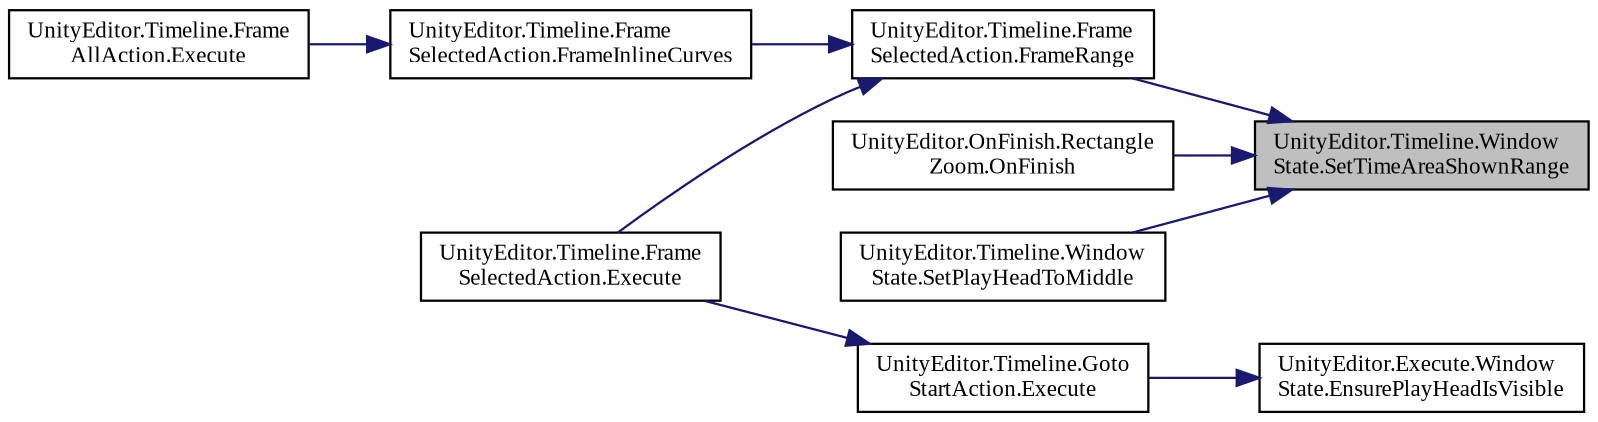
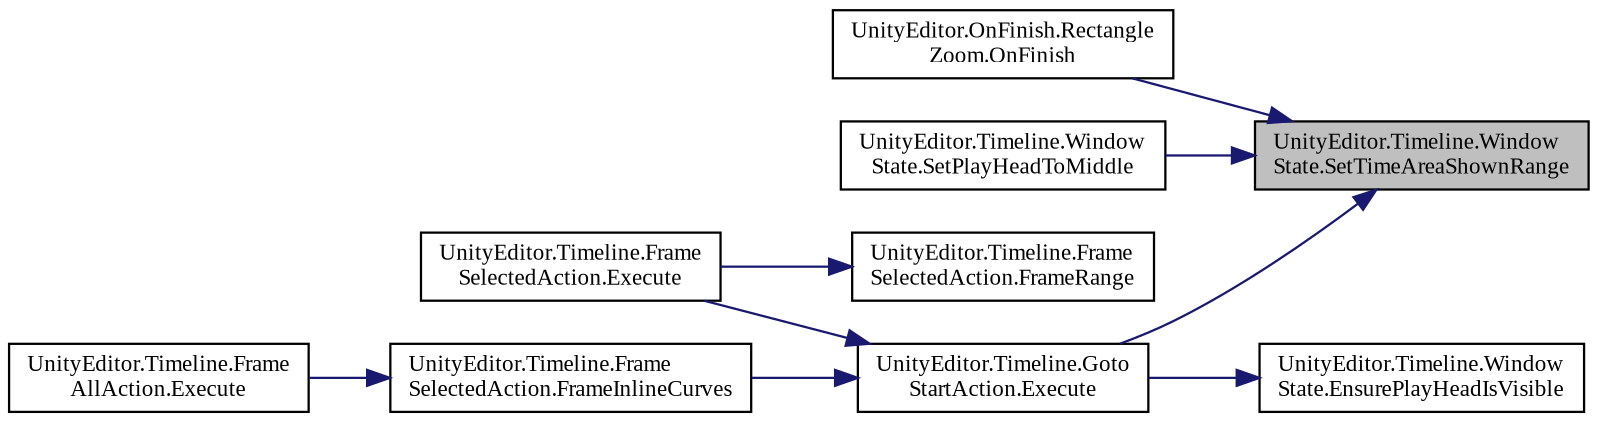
  digraph {
    fontname="Liberation Serif"
    rankdir=RL
    node [color=black fillcolor=white fontname="Liberation Serif" fontsize=10 shape=record style=filled]
    edge [color=midnightblue dir=back fontname="Liberation Serif" fontsize=10 labelfontname=Helvetica labelfontsize=10 style=solid]
    n1 [fillcolor=grey75 fontcolor=black height=0.2 label="UnityEditor.Timeline.Window\lState.SetTimeAreaShownRange" width=0.4]
    n2 [height=0.2 label="UnityEditor.Timeline.Frame\lSelectedAction.FrameRange" width=0.4]
    n3 [height=0.2 label="UnityEditor.OnFinish.Rectangle\lZoom.OnFinish" width=0.4]
    n4 [height=0.2 label="UnityEditor.Timeline.Window\lState.SetPlayHeadToMiddle" width=0.4]
-   n5 [height=0.2 label="UnityEditor.Execute.Window\lState.EnsurePlayHeadIsVisible" width=0.4]
+   n5 [height=0.2 label="UnityEditor.Timeline.Window\lState.EnsurePlayHeadIsVisible" width=0.4]
    n6 [height=0.2 label="UnityEditor.Timeline.Goto\lStartAction.Execute" width=0.4]
    n7 [height=0.2 label="UnityEditor.Timeline.Frame\lSelectedAction.Execute" width=0.4]
    n8 [height=0.2 label="UnityEditor.Timeline.Frame\lSelectedAction.FrameInlineCurves" width=0.4]
    n9 [height=0.2 label="UnityEditor.Timeline.Frame\lAllAction.Execute" width=0.4]
-   n1 -> n2
+   n1 -> n6
    n1 -> n3
    n1 -> n4
    n2 -> n7
-   n2 -> n8
+   n6 -> n8
    n5 -> n6
    n6 -> n7
    n8 -> n9
  }
